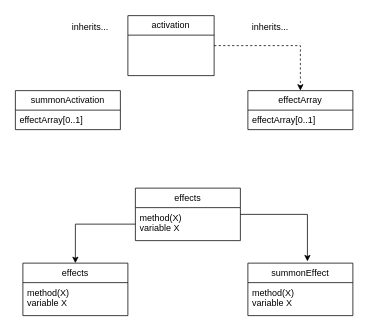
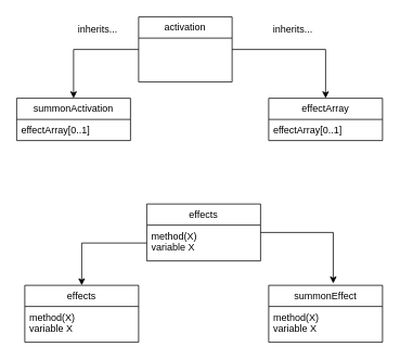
  <mxCell id="0" />
  <mxCell id="1" parent="0" />
- <mxCell id="3" style="edgeStyle=orthogonalEdgeStyle;rounded=0;orthogonalLoop=1;jettySize=auto;html=1;entryX=0.5;entryY=0;entryDx=0;entryDy=0;dashed=1;" edge="1" parent="1" source="4" target="8"><mxGeometry relative="1" as="geometry"><mxPoint x="390" y="110" as="targetPoint" /></mxGeometry></mxCell>
+ <mxCell id="2" style="edgeStyle=orthogonalEdgeStyle;rounded=0;orthogonalLoop=1;jettySize=auto;html=1;entryX=0.5;entryY=0;entryDx=0;entryDy=0;" edge="1" parent="1" source="4" target="5"><mxGeometry relative="1" as="geometry" /></mxCell>
+ <mxCell id="3" style="edgeStyle=orthogonalEdgeStyle;rounded=0;orthogonalLoop=1;jettySize=auto;html=1;entryX=0.5;entryY=0;entryDx=0;entryDy=0;" edge="1" parent="1" source="4" target="8"><mxGeometry relative="1" as="geometry"><mxPoint x="390" y="110" as="targetPoint" /></mxGeometry></mxCell>
  <mxCell id="4" value="activation" style="swimlane;fontStyle=0;childLayout=stackLayout;horizontal=1;startSize=26;fillColor=none;horizontalStack=0;resizeParent=1;resizeParentMax=0;resizeLast=0;collapsible=1;marginBottom=0;whiteSpace=wrap;html=1;" vertex="1" parent="1"><mxGeometry x="170" y="20" width="115" height="80" as="geometry" /></mxCell>
  <mxCell id="5" value="summonActivation" style="swimlane;fontStyle=0;childLayout=stackLayout;horizontal=1;startSize=26;fillColor=none;horizontalStack=0;resizeParent=1;resizeParentMax=0;resizeLast=0;collapsible=1;marginBottom=0;whiteSpace=wrap;html=1;" vertex="1" parent="1"><mxGeometry x="20" y="120" width="140" height="52" as="geometry" /></mxCell>
  <mxCell id="6" value="effectArray[0..1]" style="text;strokeColor=none;fillColor=none;align=left;verticalAlign=top;spacingLeft=4;spacingRight=4;overflow=hidden;rotatable=0;points=[[0,0.5],[1,0.5]];portConstraint=eastwest;whiteSpace=wrap;html=1;" vertex="1" parent="5"><mxGeometry y="26" width="140" height="26" as="geometry" /></mxCell>
  <mxCell id="7" value="inherits..." style="text;html=1;strokeColor=none;fillColor=none;align=center;verticalAlign=middle;whiteSpace=wrap;rounded=0;" vertex="1" parent="1"><mxGeometry x="90" y="20" width="60" height="30" as="geometry" /></mxCell>
  <mxCell id="8" value="effectArray" style="swimlane;fontStyle=0;childLayout=stackLayout;horizontal=1;startSize=26;fillColor=none;horizontalStack=0;resizeParent=1;resizeParentMax=0;resizeLast=0;collapsible=1;marginBottom=0;whiteSpace=wrap;html=1;" vertex="1" parent="1"><mxGeometry x="330" y="120" width="140" height="52" as="geometry" /></mxCell>
  <mxCell id="9" value="effectArray[0..1]" style="text;strokeColor=none;fillColor=none;align=left;verticalAlign=top;spacingLeft=4;spacingRight=4;overflow=hidden;rotatable=0;points=[[0,0.5],[1,0.5]];portConstraint=eastwest;whiteSpace=wrap;html=1;" vertex="1" parent="8"><mxGeometry y="26" width="140" height="26" as="geometry" /></mxCell>
  <mxCell id="10" value="inherits..." style="text;html=1;strokeColor=none;fillColor=none;align=center;verticalAlign=middle;whiteSpace=wrap;rounded=0;" vertex="1" parent="1"><mxGeometry x="330" y="20" width="60" height="30" as="geometry" /></mxCell>
  <mxCell id="11" style="edgeStyle=orthogonalEdgeStyle;rounded=0;orthogonalLoop=1;jettySize=auto;html=1;entryX=0.567;entryY=-0.033;entryDx=0;entryDy=0;entryPerimeter=0;" edge="1" parent="1" source="12" target="16"><mxGeometry relative="1" as="geometry" /></mxCell>
  <mxCell id="12" value="effects" style="swimlane;fontStyle=0;childLayout=stackLayout;horizontal=1;startSize=26;fillColor=none;horizontalStack=0;resizeParent=1;resizeParentMax=0;resizeLast=0;collapsible=1;marginBottom=0;whiteSpace=wrap;html=1;" vertex="1" parent="1"><mxGeometry x="180" y="250" width="140" height="70" as="geometry" /></mxCell>
  <mxCell id="13" value="method(X)&lt;br&gt;variable X" style="text;strokeColor=none;fillColor=none;align=left;verticalAlign=top;spacingLeft=4;spacingRight=4;overflow=hidden;rotatable=0;points=[[0,0.5],[1,0.5]];portConstraint=eastwest;whiteSpace=wrap;html=1;" vertex="1" parent="12"><mxGeometry y="26" width="140" height="44" as="geometry" /></mxCell>
  <mxCell id="14" value="effects" style="swimlane;fontStyle=0;childLayout=stackLayout;horizontal=1;startSize=26;fillColor=none;horizontalStack=0;resizeParent=1;resizeParentMax=0;resizeLast=0;collapsible=1;marginBottom=0;whiteSpace=wrap;html=1;" vertex="1" parent="1"><mxGeometry x="30" y="350" width="140" height="70" as="geometry" /></mxCell>
  <mxCell id="15" value="method(X)&lt;br&gt;variable X" style="text;strokeColor=none;fillColor=none;align=left;verticalAlign=top;spacingLeft=4;spacingRight=4;overflow=hidden;rotatable=0;points=[[0,0.5],[1,0.5]];portConstraint=eastwest;whiteSpace=wrap;html=1;" vertex="1" parent="14"><mxGeometry y="26" width="140" height="44" as="geometry" /></mxCell>
  <mxCell id="16" value="summonEffect" style="swimlane;fontStyle=0;childLayout=stackLayout;horizontal=1;startSize=26;fillColor=none;horizontalStack=0;resizeParent=1;resizeParentMax=0;resizeLast=0;collapsible=1;marginBottom=0;whiteSpace=wrap;html=1;" vertex="1" parent="1"><mxGeometry x="330" y="350" width="140" height="70" as="geometry" /></mxCell>
  <mxCell id="17" value="method(X)&lt;br&gt;variable X" style="text;strokeColor=none;fillColor=none;align=left;verticalAlign=top;spacingLeft=4;spacingRight=4;overflow=hidden;rotatable=0;points=[[0,0.5],[1,0.5]];portConstraint=eastwest;whiteSpace=wrap;html=1;" vertex="1" parent="16"><mxGeometry y="26" width="140" height="44" as="geometry" /></mxCell>
  <mxCell id="18" style="edgeStyle=orthogonalEdgeStyle;rounded=0;orthogonalLoop=1;jettySize=auto;html=1;entryX=0.5;entryY=0;entryDx=0;entryDy=0;" edge="1" parent="1" source="13" target="14"><mxGeometry relative="1" as="geometry" /></mxCell>
